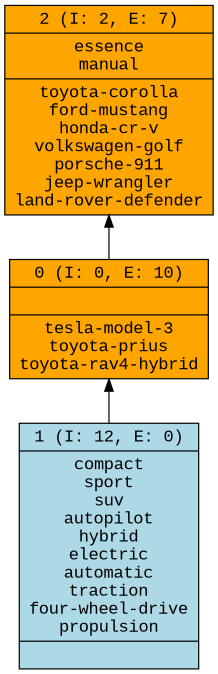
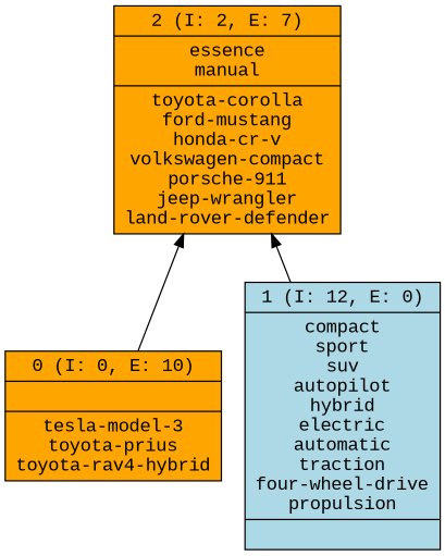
  digraph {
    fontname="Liberation Mono"
    rankdir=BT
    node [fillcolor=orange fontname="Liberation Mono" shape=record style=filled]
    edge [fontname="Liberation Mono"]
    n1 [label="{0 (I: 0, E: 10)||tesla-model-3\ntoyota-prius\ntoyota-rav4-hybrid\n}"]
-   n2 [label="{2 (I: 2, E: 7)|essence\nmanual\n|toyota-corolla\nford-mustang\nhonda-cr-v\nvolkswagen-golf\nporsche-911\njeep-wrangler\nland-rover-defender\n}"]
+   n2 [label="{2 (I: 2, E: 7)|essence\nmanual\n|toyota-corolla\nford-mustang\nhonda-cr-v\nvolkswagen-compact\nporsche-911\njeep-wrangler\nland-rover-defender\n}"]
    n3 [fillcolor=lightblue label="{1 (I: 12, E: 0)|compact\nsport\nsuv\nautopilot\nhybrid\nelectric\nautomatic\ntraction\nfour-wheel-drive\npropulsion\n|}"]
    n1 -> n2
-   n3 -> n1
+   n3 -> n2
  }
